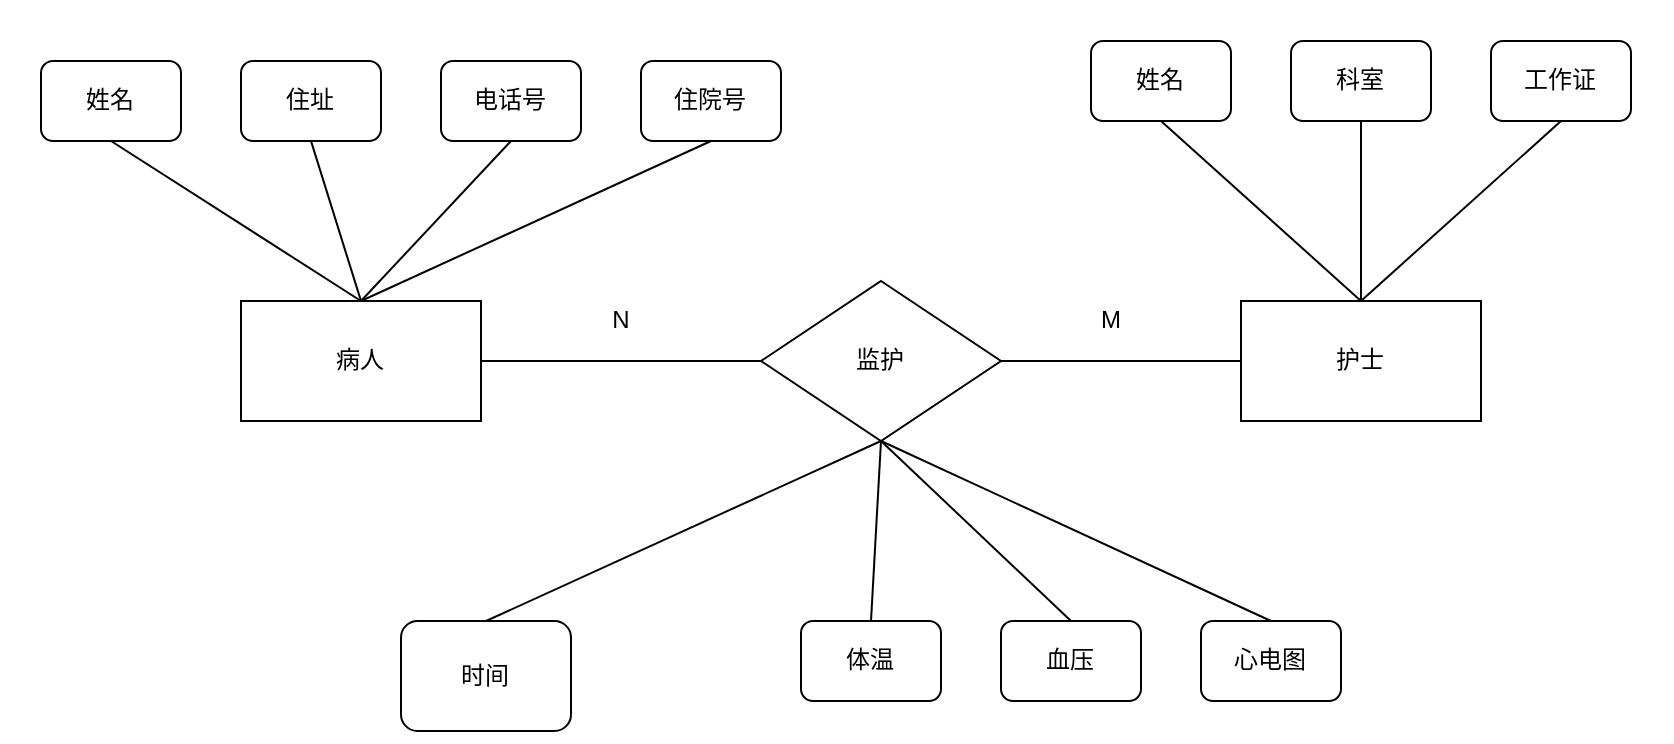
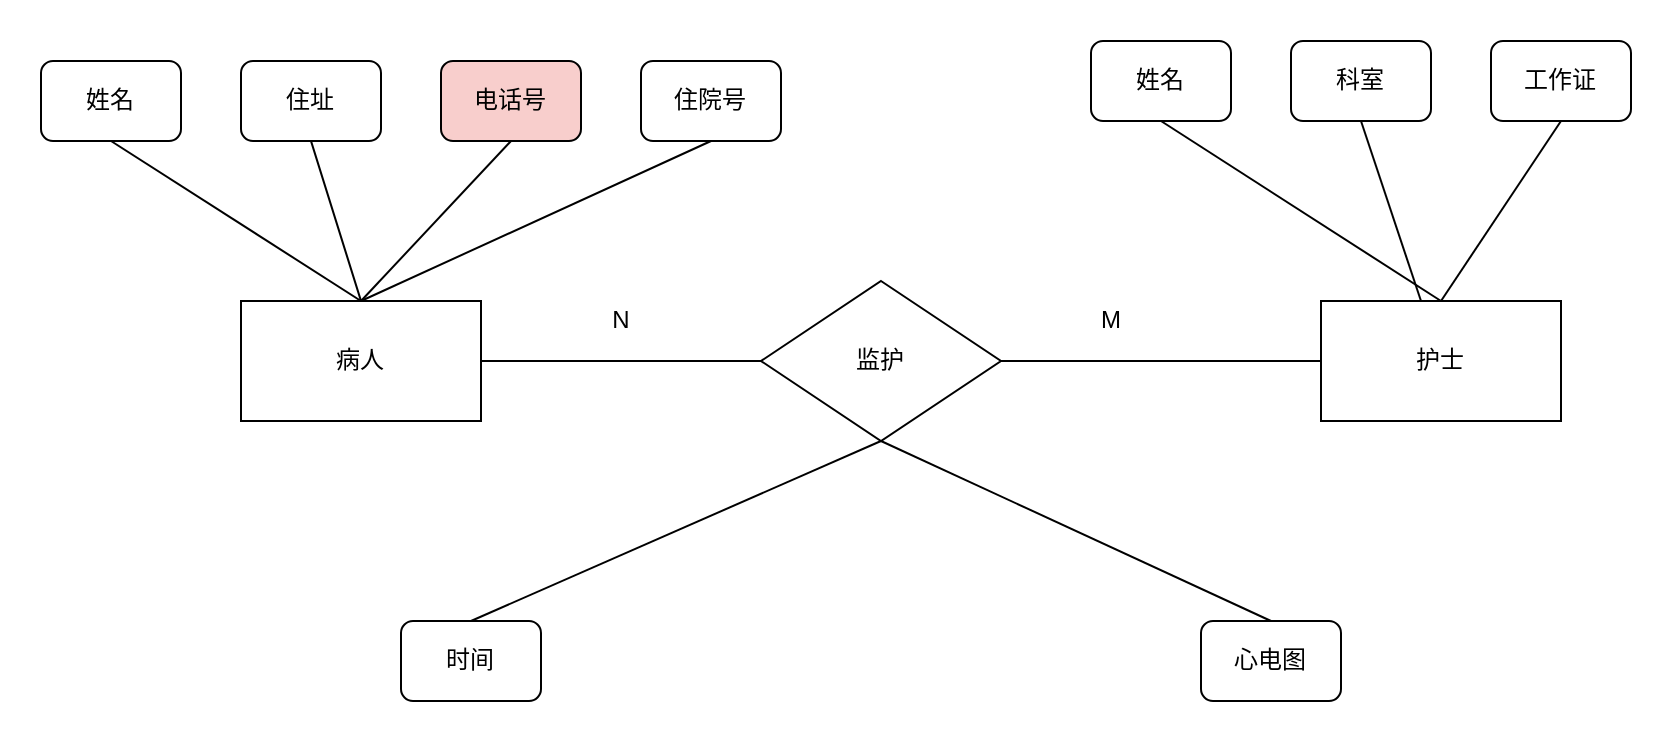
  <mxCell id="0" />
  <mxCell id="1" parent="0" />
  <mxCell id="2" value="姓名" style="rounded=1;whiteSpace=wrap;html=1;" vertex="1" parent="1"><mxGeometry x="20" y="30" width="70" height="40" as="geometry" /></mxCell>
  <mxCell id="3" value="住址" style="rounded=1;whiteSpace=wrap;html=1;" vertex="1" parent="1"><mxGeometry x="120" y="30" width="70" height="40" as="geometry" /></mxCell>
- <mxCell id="4" value="电话号" style="rounded=1;whiteSpace=wrap;html=1;" vertex="1" parent="1"><mxGeometry x="220" y="30" width="70" height="40" as="geometry" /></mxCell>
+ <mxCell id="4" value="电话号" style="rounded=1;whiteSpace=wrap;html=1;fillColor=#f8cecc;" vertex="1" parent="1"><mxGeometry x="220" y="30" width="70" height="40" as="geometry" /></mxCell>
  <mxCell id="5" value="住院号" style="rounded=1;whiteSpace=wrap;html=1;" vertex="1" parent="1"><mxGeometry x="320" y="30" width="70" height="40" as="geometry" /></mxCell>
  <mxCell id="6" value="病人" style="rounded=0;whiteSpace=wrap;html=1;" vertex="1" parent="1"><mxGeometry x="120" y="150" width="120" height="60" as="geometry" /></mxCell>
  <mxCell id="7" value="监护" style="rhombus;whiteSpace=wrap;html=1;" vertex="1" parent="1"><mxGeometry x="380" y="140" width="120" height="80" as="geometry" /></mxCell>
- <mxCell id="8" value="时间" style="rounded=1;whiteSpace=wrap;html=1;" vertex="1" parent="1"><mxGeometry x="200" y="310" width="85" height="55" as="geometry" /></mxCell>
- <mxCell id="9" value="体温" style="rounded=1;whiteSpace=wrap;html=1;" vertex="1" parent="1"><mxGeometry x="400" y="310" width="70" height="40" as="geometry" /></mxCell>
- <mxCell id="10" value="血压" style="rounded=1;whiteSpace=wrap;html=1;" vertex="1" parent="1"><mxGeometry x="500" y="310" width="70" height="40" as="geometry" /></mxCell>
+ <mxCell id="8" value="时间" style="rounded=1;whiteSpace=wrap;html=1;" vertex="1" parent="1"><mxGeometry x="200" y="310" width="70" height="40" as="geometry" /></mxCell>
  <mxCell id="11" value="心电图" style="rounded=1;whiteSpace=wrap;html=1;" vertex="1" parent="1"><mxGeometry x="600" y="310" width="70" height="40" as="geometry" /></mxCell>
- <mxCell id="12" value="护士" style="rounded=0;whiteSpace=wrap;html=1;" vertex="1" parent="1"><mxGeometry x="620" y="150" width="120" height="60" as="geometry" /></mxCell>
+ <mxCell id="12" value="护士" style="rounded=0;whiteSpace=wrap;html=1;" vertex="1" parent="1"><mxGeometry x="660" y="150" width="120" height="60" as="geometry" /></mxCell>
  <mxCell id="13" value="" style="endArrow=none;html=1;rounded=0;entryX=0;entryY=0.5;entryDx=0;entryDy=0;exitX=1;exitY=0.5;exitDx=0;exitDy=0;" edge="1" parent="1" source="7" target="12"><mxGeometry width="50" height="50" relative="1" as="geometry"><mxPoint x="520" y="230" as="sourcePoint" /><mxPoint x="570" y="180" as="targetPoint" /></mxGeometry></mxCell>
  <mxCell id="14" value="" style="endArrow=none;html=1;rounded=0;entryX=1;entryY=0.5;entryDx=0;entryDy=0;exitX=0;exitY=0.5;exitDx=0;exitDy=0;" edge="1" parent="1" source="7" target="6"><mxGeometry width="50" height="50" relative="1" as="geometry"><mxPoint x="290" y="410" as="sourcePoint" /><mxPoint x="340" y="360" as="targetPoint" /></mxGeometry></mxCell>
  <mxCell id="15" value="N" style="text;html=1;align=center;verticalAlign=middle;resizable=0;points=[];autosize=1;strokeColor=none;fillColor=none;" vertex="1" parent="1"><mxGeometry x="300" y="150" width="20" height="20" as="geometry" /></mxCell>
  <mxCell id="16" value="M" style="text;html=1;align=center;verticalAlign=middle;resizable=0;points=[];autosize=1;strokeColor=none;fillColor=none;" vertex="1" parent="1"><mxGeometry x="540" y="150" width="30" height="20" as="geometry" /></mxCell>
  <mxCell id="17" value="姓名" style="rounded=1;whiteSpace=wrap;html=1;" vertex="1" parent="1"><mxGeometry x="545" y="20" width="70" height="40" as="geometry" /></mxCell>
  <mxCell id="18" value="科室" style="rounded=1;whiteSpace=wrap;html=1;" vertex="1" parent="1"><mxGeometry x="645" y="20" width="70" height="40" as="geometry" /></mxCell>
  <mxCell id="19" value="工作证" style="rounded=1;whiteSpace=wrap;html=1;" vertex="1" parent="1"><mxGeometry x="745" y="20" width="70" height="40" as="geometry" /></mxCell>
  <mxCell id="20" value="" style="endArrow=none;html=1;rounded=0;exitX=0.5;exitY=1;exitDx=0;exitDy=0;entryX=0.5;entryY=0;entryDx=0;entryDy=0;" edge="1" parent="1" source="2" target="6"><mxGeometry width="50" height="50" relative="1" as="geometry"><mxPoint x="50" y="120" as="sourcePoint" /><mxPoint x="100" y="70" as="targetPoint" /></mxGeometry></mxCell>
  <mxCell id="21" value="" style="endArrow=none;html=1;rounded=0;exitX=0.5;exitY=1;exitDx=0;exitDy=0;entryX=0.5;entryY=0;entryDx=0;entryDy=0;" edge="1" parent="1" source="3" target="6"><mxGeometry width="50" height="50" relative="1" as="geometry"><mxPoint x="210" y="150" as="sourcePoint" /><mxPoint x="260" y="100" as="targetPoint" /></mxGeometry></mxCell>
  <mxCell id="22" value="" style="endArrow=none;html=1;rounded=0;entryX=0.5;entryY=1;entryDx=0;entryDy=0;exitX=0.5;exitY=0;exitDx=0;exitDy=0;" edge="1" parent="1" source="6" target="4"><mxGeometry width="50" height="50" relative="1" as="geometry"><mxPoint x="330" y="160" as="sourcePoint" /><mxPoint x="380" y="110" as="targetPoint" /></mxGeometry></mxCell>
  <mxCell id="23" value="" style="endArrow=none;html=1;rounded=0;entryX=0.5;entryY=1;entryDx=0;entryDy=0;exitX=0.5;exitY=0;exitDx=0;exitDy=0;" edge="1" parent="1" source="6" target="5"><mxGeometry width="50" height="50" relative="1" as="geometry"><mxPoint x="390" y="410" as="sourcePoint" /><mxPoint x="440" y="360" as="targetPoint" /></mxGeometry></mxCell>
  <mxCell id="24" value="" style="endArrow=none;html=1;rounded=0;entryX=0.5;entryY=1;entryDx=0;entryDy=0;exitX=0.5;exitY=0;exitDx=0;exitDy=0;" edge="1" parent="1" source="8" target="7"><mxGeometry width="50" height="50" relative="1" as="geometry"><mxPoint x="390" y="210" as="sourcePoint" /><mxPoint x="440" y="160" as="targetPoint" /></mxGeometry></mxCell>
- <mxCell id="25" value="" style="endArrow=none;html=1;rounded=0;entryX=0.5;entryY=1;entryDx=0;entryDy=0;exitX=0.5;exitY=0;exitDx=0;exitDy=0;" edge="1" parent="1" source="9" target="7"><mxGeometry width="50" height="50" relative="1" as="geometry"><mxPoint x="390" y="210" as="sourcePoint" /><mxPoint x="440" y="160" as="targetPoint" /></mxGeometry></mxCell>
- <mxCell id="26" value="" style="endArrow=none;html=1;rounded=0;entryX=0.5;entryY=1;entryDx=0;entryDy=0;exitX=0.5;exitY=0;exitDx=0;exitDy=0;" edge="1" parent="1" source="10" target="7"><mxGeometry width="50" height="50" relative="1" as="geometry"><mxPoint x="540" y="300" as="sourcePoint" /><mxPoint x="440" y="160" as="targetPoint" /></mxGeometry></mxCell>
  <mxCell id="27" value="" style="endArrow=none;html=1;rounded=0;entryX=0.5;entryY=1;entryDx=0;entryDy=0;exitX=0.5;exitY=0;exitDx=0;exitDy=0;" edge="1" parent="1" source="11" target="7"><mxGeometry width="50" height="50" relative="1" as="geometry"><mxPoint x="390" y="210" as="sourcePoint" /><mxPoint x="440" y="160" as="targetPoint" /></mxGeometry></mxCell>
  <mxCell id="28" value="" style="endArrow=none;html=1;rounded=0;entryX=0.5;entryY=1;entryDx=0;entryDy=0;exitX=0.5;exitY=0;exitDx=0;exitDy=0;" edge="1" parent="1" source="12" target="17"><mxGeometry width="50" height="50" relative="1" as="geometry"><mxPoint x="390" y="210" as="sourcePoint" /><mxPoint x="440" y="160" as="targetPoint" /></mxGeometry></mxCell>
  <mxCell id="29" value="" style="endArrow=none;html=1;rounded=0;entryX=0.5;entryY=1;entryDx=0;entryDy=0;" edge="1" parent="1" source="12" target="18"><mxGeometry width="50" height="50" relative="1" as="geometry"><mxPoint x="390" y="210" as="sourcePoint" /><mxPoint x="440" y="160" as="targetPoint" /></mxGeometry></mxCell>
  <mxCell id="30" value="" style="endArrow=none;html=1;rounded=0;entryX=0.5;entryY=1;entryDx=0;entryDy=0;exitX=0.5;exitY=0;exitDx=0;exitDy=0;" edge="1" parent="1" source="12" target="19"><mxGeometry width="50" height="50" relative="1" as="geometry"><mxPoint x="390" y="210" as="sourcePoint" /><mxPoint x="440" y="160" as="targetPoint" /></mxGeometry></mxCell>
